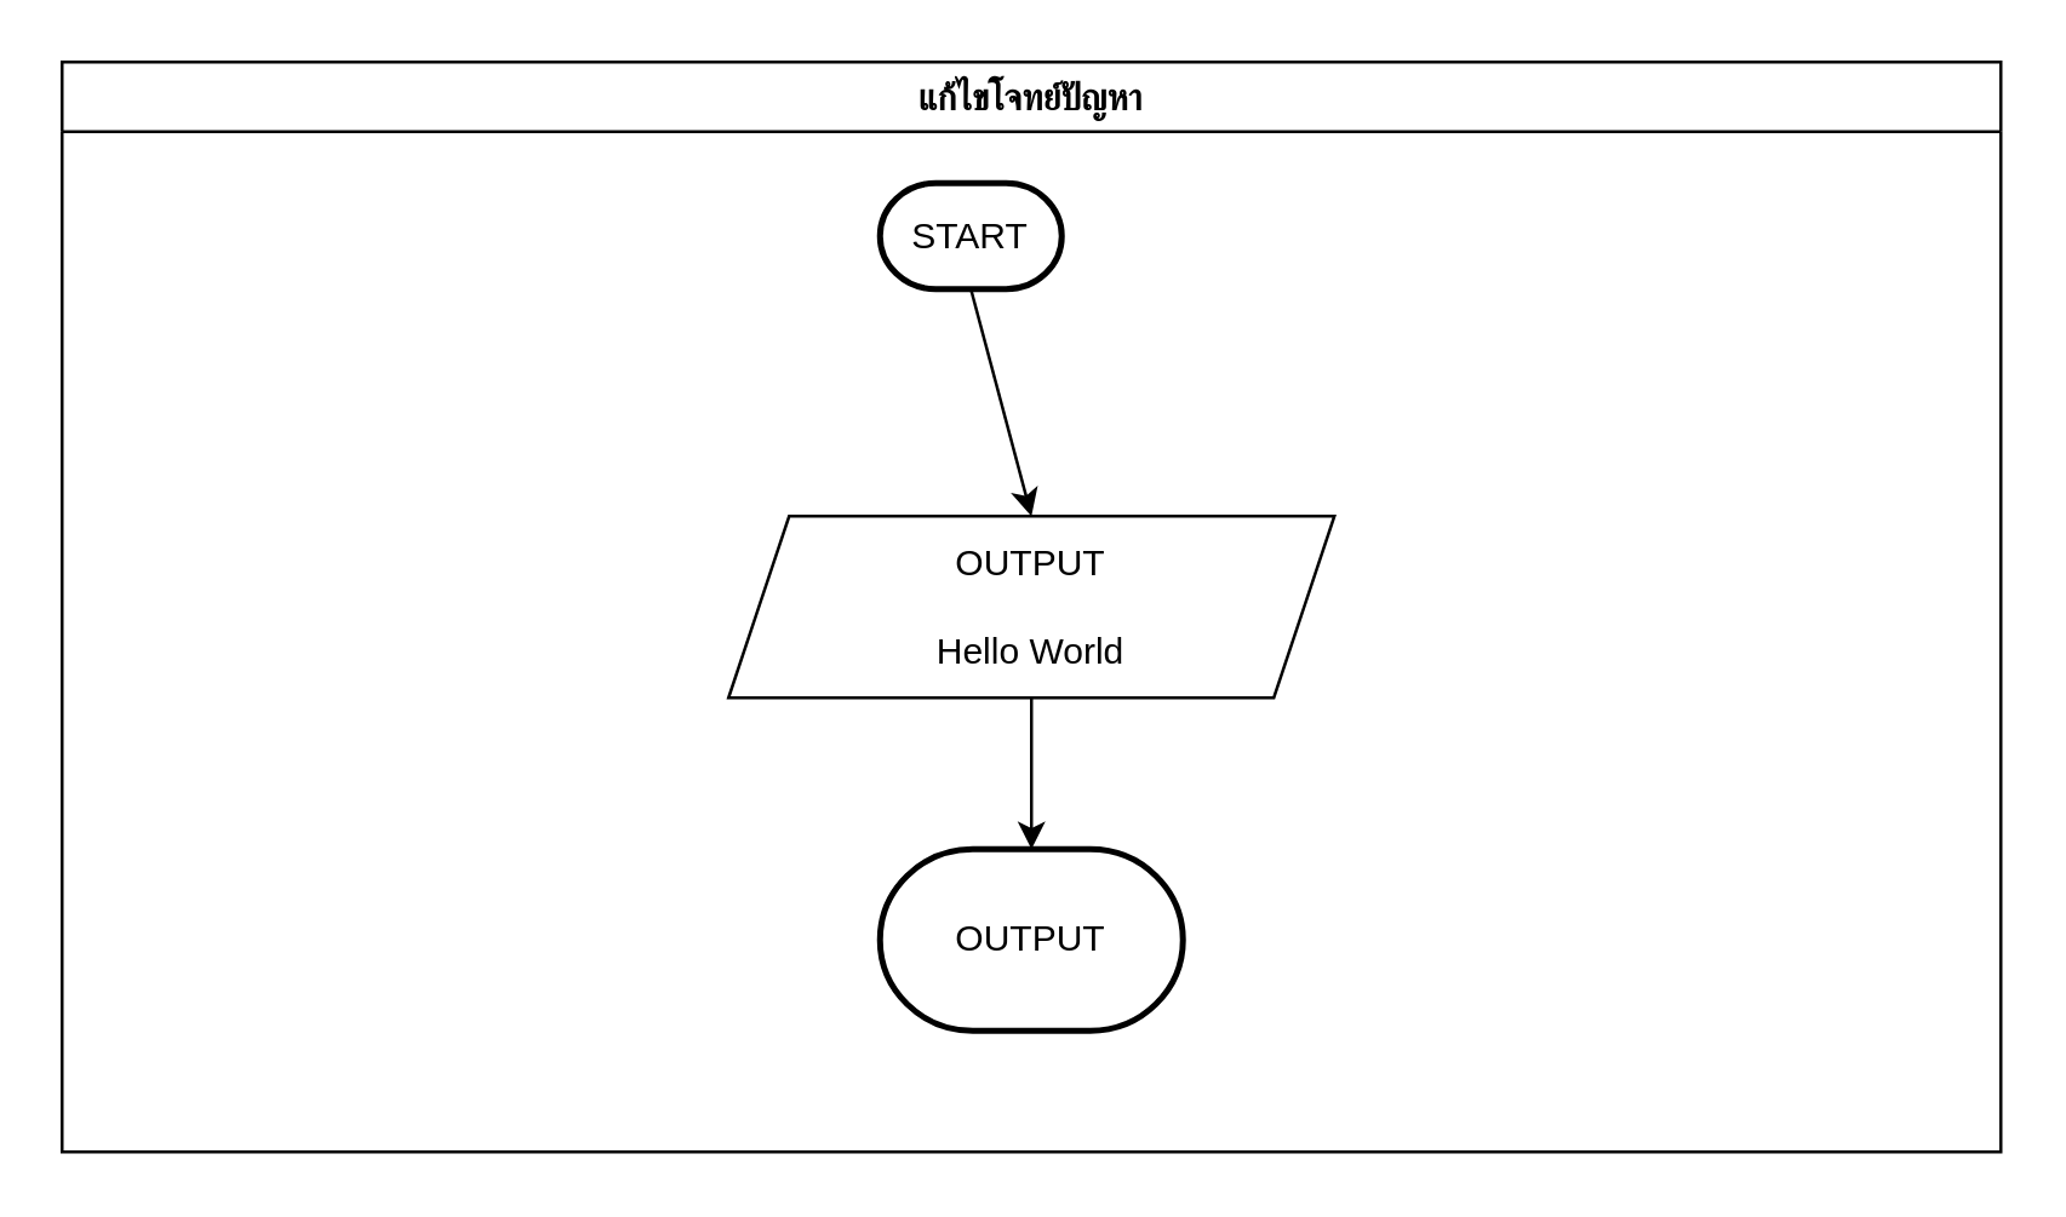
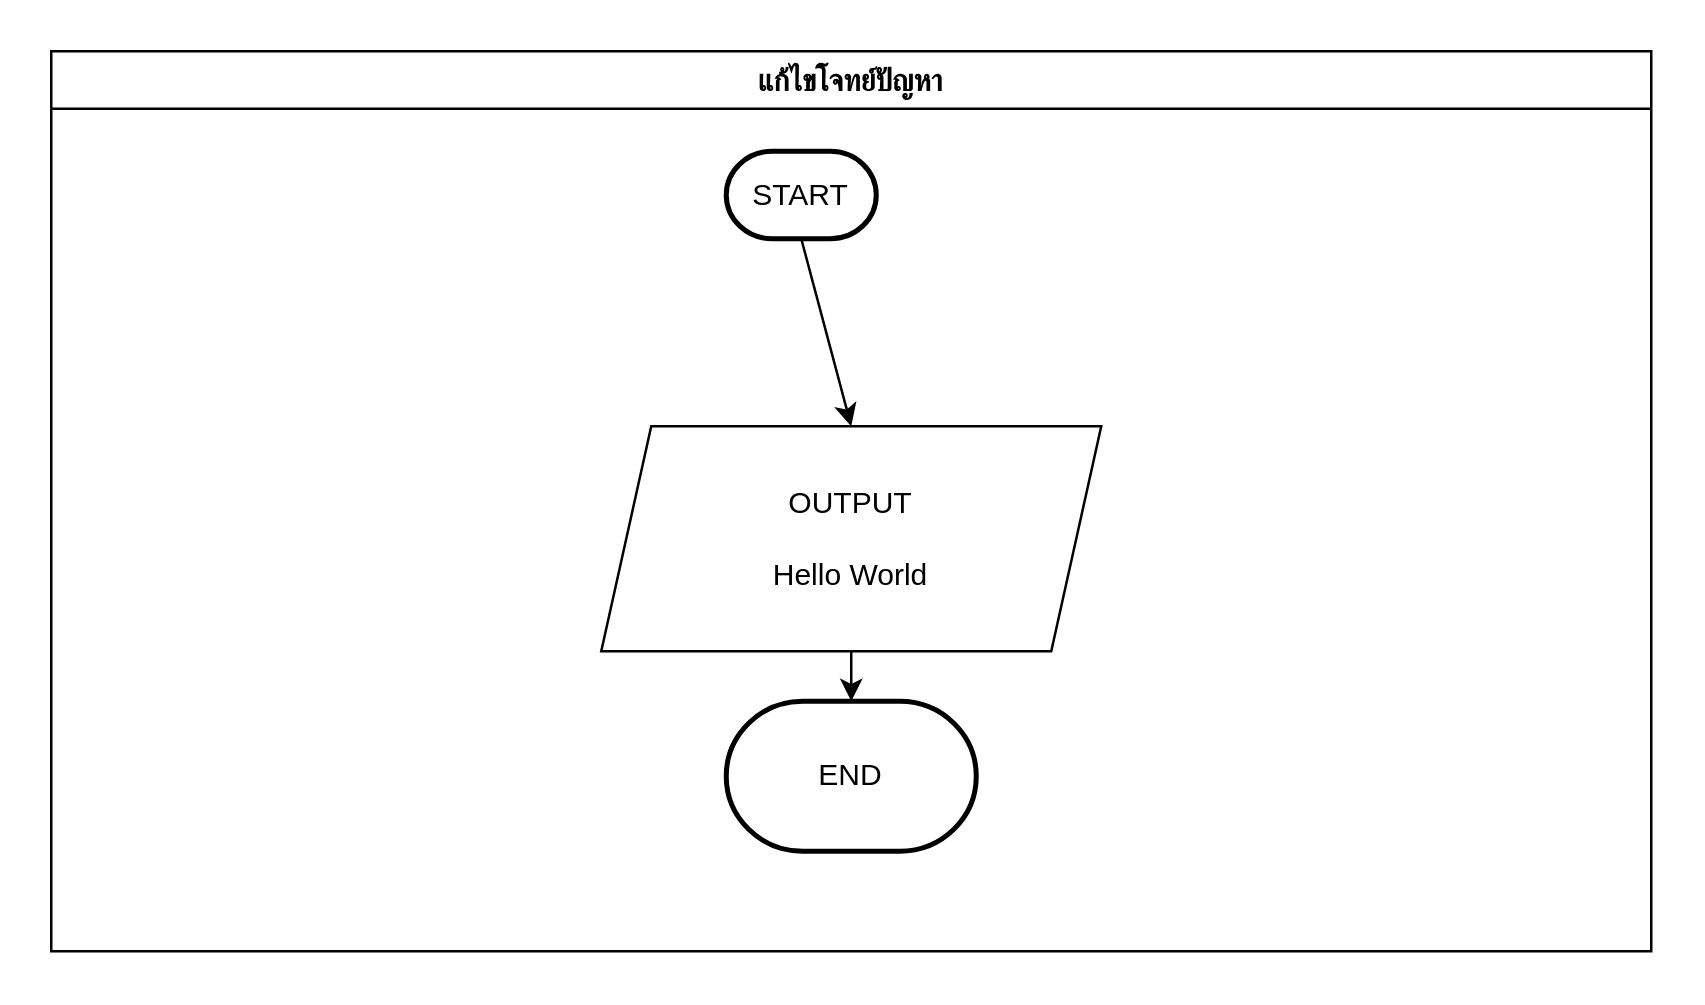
  <mxCell id="0" />
  <mxCell id="1" parent="0" />
  <mxCell id="2" value="แก้ไขโจทย์ปัญหา" style="swimlane;fontFamily=Sarabun;fontSource=https%3A%2F%2Ffonts.googleapis.com%2Fcss%3Ffamily%3DSarabun;" parent="1" vertex="1"><mxGeometry x="20" y="20" width="640" height="360" as="geometry" /></mxCell>
- <mxCell id="3" value="OUTPUT&lt;div&gt;&lt;br&gt;&lt;/div&gt;&lt;div&gt;Hello World&lt;/div&gt;" style="shape=parallelogram;perimeter=parallelogramPerimeter;whiteSpace=wrap;html=1;fixedSize=1;" parent="2" vertex="1"><mxGeometry x="220" y="150" width="200" height="60" as="geometry" /></mxCell>
+ <mxCell id="3" value="OUTPUT&lt;div&gt;&lt;br&gt;&lt;/div&gt;&lt;div&gt;Hello World&lt;/div&gt;" style="shape=parallelogram;perimeter=parallelogramPerimeter;whiteSpace=wrap;html=1;fixedSize=1;" parent="2" vertex="1"><mxGeometry x="220" y="150" width="200" height="90" as="geometry" /></mxCell>
  <mxCell id="4" value="" style="endArrow=classic;html=1;rounded=0;exitX=0.5;exitY=1;exitDx=0;exitDy=0;entryX=0.5;entryY=0;entryDx=0;entryDy=0;entryPerimeter=0;" parent="2" source="3" edge="1" target="5"><mxGeometry width="50" height="50" relative="1" as="geometry"><mxPoint x="320" y="270" as="sourcePoint" /><mxPoint x="320" y="240" as="targetPoint" /></mxGeometry></mxCell>
- <mxCell id="5" value="OUTPUT" style="strokeWidth=2;html=1;shape=mxgraph.flowchart.terminator;whiteSpace=wrap;" vertex="1" parent="2"><mxGeometry x="270" y="260" width="100" height="60" as="geometry" /></mxCell>
+ <mxCell id="5" value="END" style="strokeWidth=2;html=1;shape=mxgraph.flowchart.terminator;whiteSpace=wrap;" vertex="1" parent="2"><mxGeometry x="270" y="260" width="100" height="60" as="geometry" /></mxCell>
  <mxCell id="6" value="START" style="strokeWidth=2;html=1;shape=mxgraph.flowchart.terminator;whiteSpace=wrap;" vertex="1" parent="2"><mxGeometry x="270" y="40" width="60" height="35" as="geometry" /></mxCell>
  <mxCell id="7" value="" style="endArrow=classic;html=1;rounded=0;entryX=0.5;entryY=0;entryDx=0;entryDy=0;exitX=0.5;exitY=1;exitDx=0;exitDy=0;exitPerimeter=0;" parent="2" source="6" edge="1" target="3"><mxGeometry width="50" height="50" relative="1" as="geometry"><mxPoint x="320" y="100" as="sourcePoint" /><mxPoint x="320" y="120" as="targetPoint" /></mxGeometry></mxCell>
